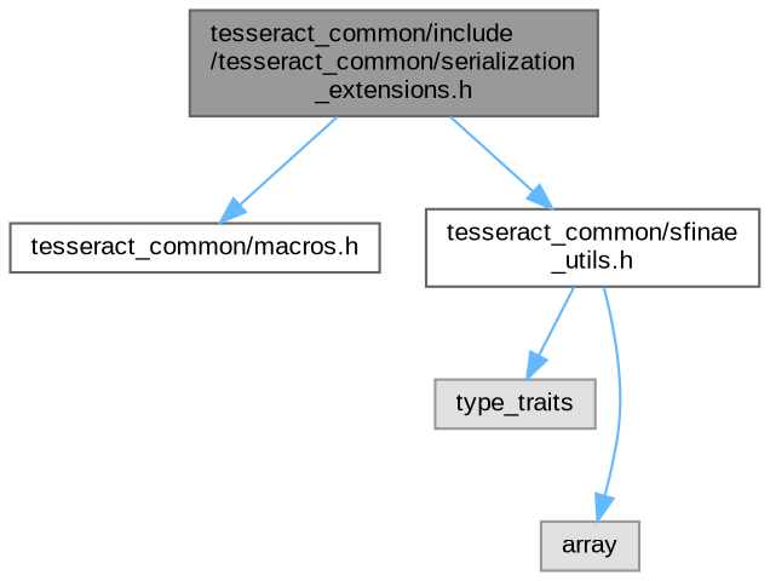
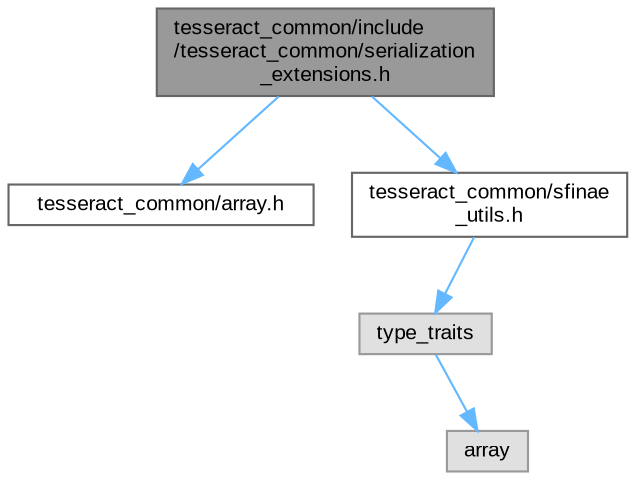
  digraph {
    fontname="Liberation Sans"
    node [color=grey40 fillcolor=white fontname="Liberation Sans" fontsize=10 shape=box style=filled]
    edge [color=steelblue1 fontname="Liberation Sans" fontsize=10 labelfontname=Helvetica labelfontsize=10 style=solid]
    n1 [color=gray40 fillcolor=grey60 fontcolor=black height=0.2 label="tesseract_common/include\l/tesseract_common/serialization\l_extensions.h" width=0.4]
-   n2 [height=0.2 label="tesseract_common/macros.h" width=0.4]
+   n2 [height=0.2 label="tesseract_common/array.h" width=0.4]
    n3 [height=0.2 label="tesseract_common/sfinae\l_utils.h" width=0.4]
    n4 [color=grey60 fillcolor="#E0E0E0" height=0.2 label=type_traits width=0.4]
    n5 [color=grey60 fillcolor="#E0E0E0" height=0.2 label=array width=0.4]
    n1 -> n2
    n1 -> n3
    n3 -> n4
-   n3 -> n5
+   n4 -> n5
  }
